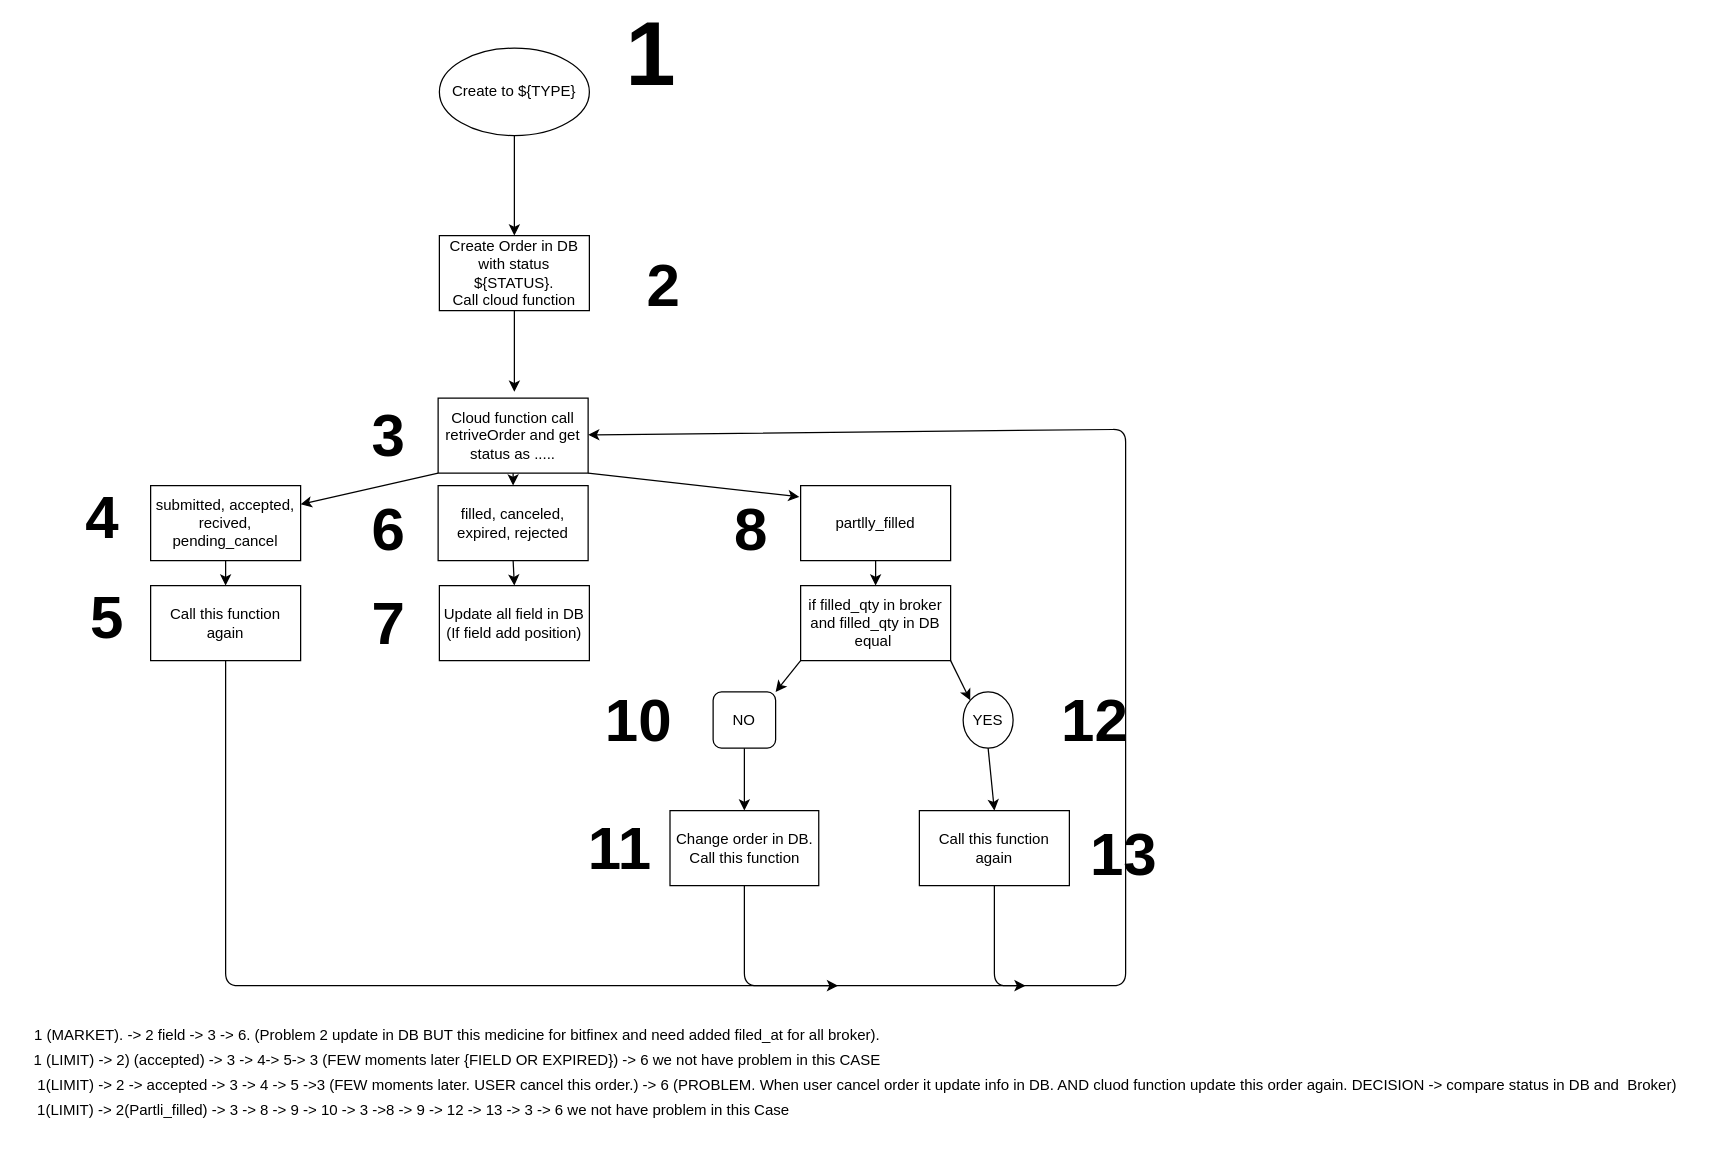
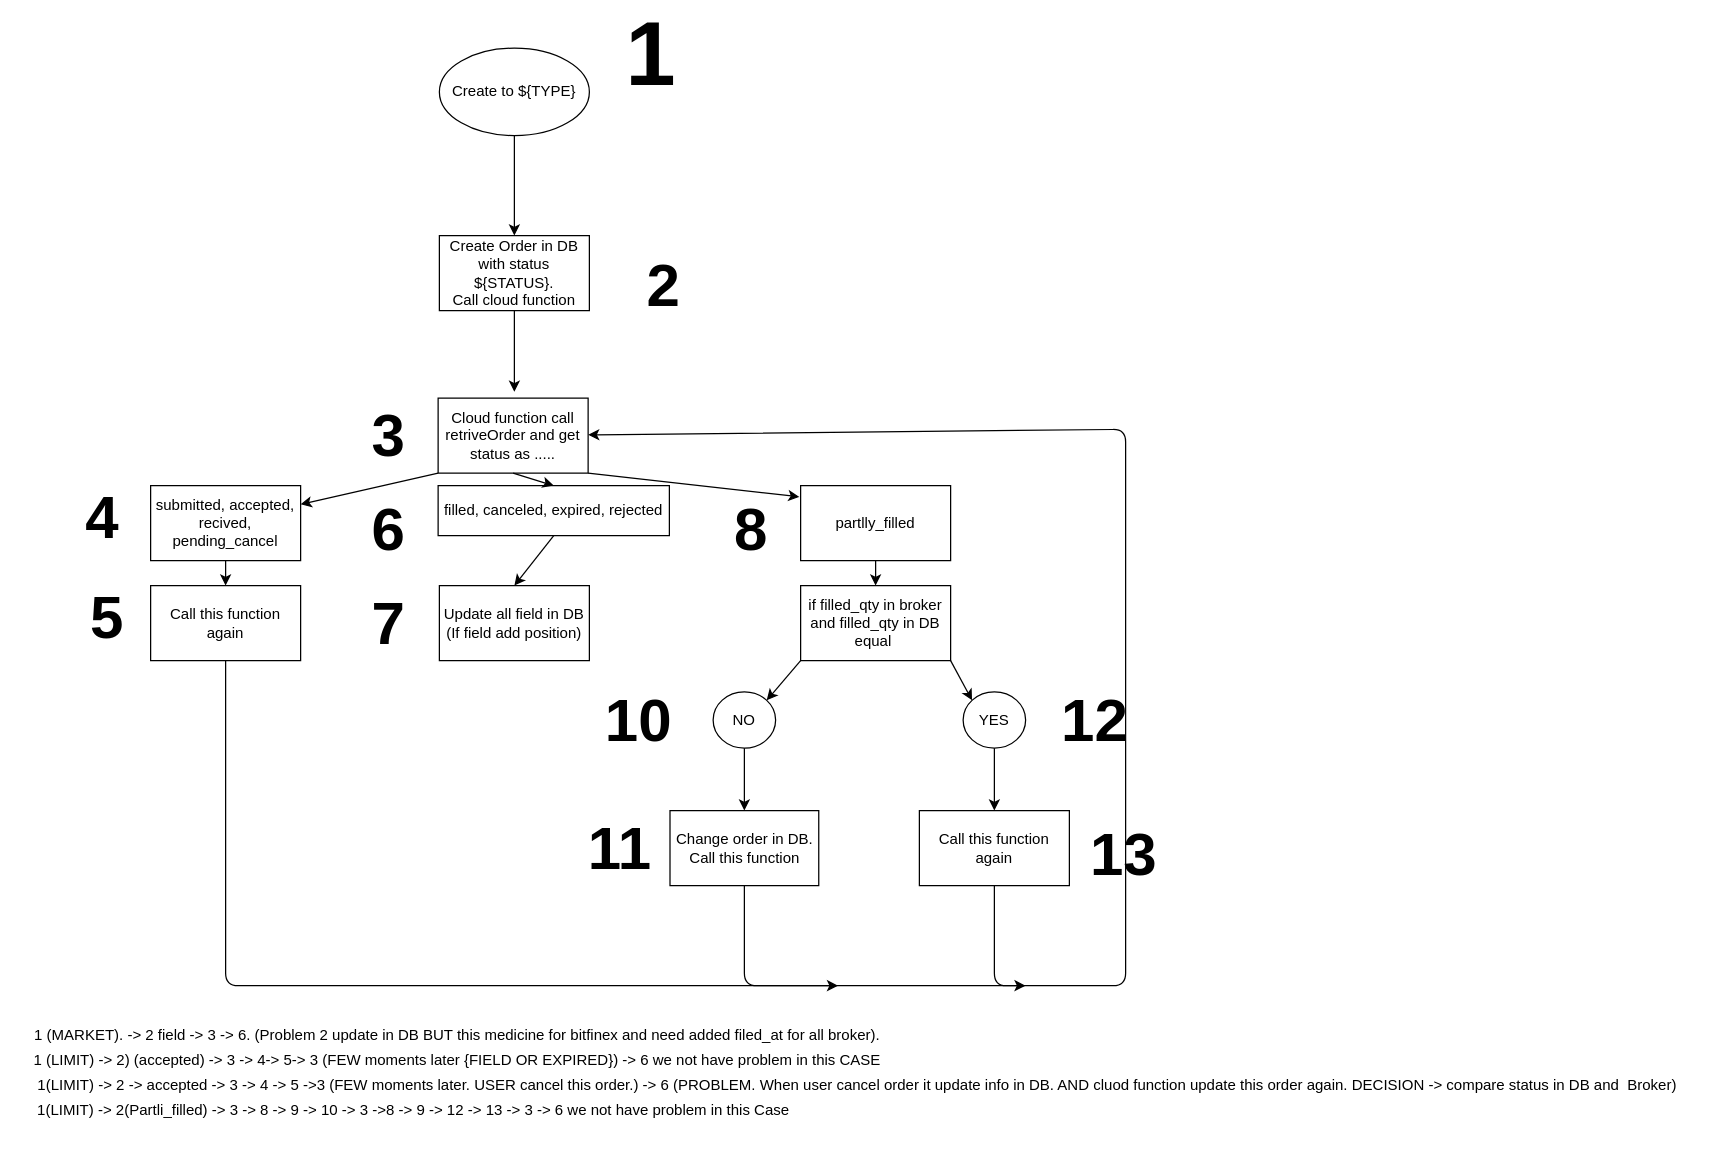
  <mxCell id="0" />
  <mxCell id="1" parent="0" />
  <mxCell id="2" value="Create to ${TYPE}" style="ellipse;whiteSpace=wrap;html=1;" vertex="1" parent="1"><mxGeometry x="351" y="35" width="120" height="70" as="geometry" /></mxCell>
  <mxCell id="3" value="" style="endArrow=classic;html=1;exitX=0.5;exitY=1;exitDx=0;exitDy=0;entryX=0.5;entryY=0;entryDx=0;entryDy=0;" edge="1" parent="1" source="2" target="4"><mxGeometry width="50" height="50" relative="1" as="geometry"><mxPoint x="270" y="345" as="sourcePoint" /><mxPoint x="410" y="135" as="targetPoint" /></mxGeometry></mxCell>
  <mxCell id="4" value="Create Order in DB with status ${STATUS}.&lt;br&gt;Call cloud function" style="rounded=0;whiteSpace=wrap;html=1;" vertex="1" parent="1"><mxGeometry x="351" y="185" width="120" height="60" as="geometry" /></mxCell>
  <mxCell id="5" value="Cloud function call retriveOrder and get status as ....." style="rounded=0;whiteSpace=wrap;html=1;" vertex="1" parent="1"><mxGeometry x="350" y="315" width="120" height="60" as="geometry" /></mxCell>
  <mxCell id="6" value="submitted, accepted, recived, pending_cancel" style="rounded=0;whiteSpace=wrap;html=1;" vertex="1" parent="1"><mxGeometry x="120" y="385" width="120" height="60" as="geometry" /></mxCell>
  <mxCell id="7" value="" style="endArrow=classic;html=1;exitX=0.5;exitY=1;exitDx=0;exitDy=0;" edge="1" parent="1" source="4"><mxGeometry width="50" height="50" relative="1" as="geometry"><mxPoint x="270" y="315" as="sourcePoint" /><mxPoint x="411" y="310" as="targetPoint" /><Array as="points" /></mxGeometry></mxCell>
  <mxCell id="8" value="" style="endArrow=classic;html=1;entryX=1;entryY=0.25;entryDx=0;entryDy=0;exitX=0;exitY=1;exitDx=0;exitDy=0;" edge="1" parent="1" source="5" target="6"><mxGeometry width="50" height="50" relative="1" as="geometry"><mxPoint x="270" y="305" as="sourcePoint" /><mxPoint x="320" y="255" as="targetPoint" /></mxGeometry></mxCell>
  <mxCell id="9" value="Call this function again" style="rounded=0;whiteSpace=wrap;html=1;" vertex="1" parent="1"><mxGeometry x="735" y="645" width="120" height="60" as="geometry" /></mxCell>
- <mxCell id="10" value="filled, canceled, expired, rejected" style="rounded=0;whiteSpace=wrap;html=1;" vertex="1" parent="1"><mxGeometry x="350" y="385" width="120" height="60" as="geometry" /></mxCell>
+ <mxCell id="10" value="filled, canceled, expired, rejected" style="rounded=0;whiteSpace=wrap;html=1;" vertex="1" parent="1"><mxGeometry x="350" y="385" width="185" height="40" as="geometry" /></mxCell>
  <mxCell id="11" value="partlly_filled" style="rounded=0;whiteSpace=wrap;html=1;" vertex="1" parent="1"><mxGeometry x="640" y="385" width="120" height="60" as="geometry" /></mxCell>
  <mxCell id="12" value="if filled_qty in broker and filled_qty in DB equal&amp;nbsp;" style="rounded=0;whiteSpace=wrap;html=1;" vertex="1" parent="1"><mxGeometry x="640" y="465" width="120" height="60" as="geometry" /></mxCell>
  <mxCell id="13" value="Change order in DB.&lt;br&gt;Call this function" style="rounded=0;whiteSpace=wrap;html=1;" vertex="1" parent="1"><mxGeometry x="535.5" y="645" width="119" height="60" as="geometry" /></mxCell>
- <mxCell id="14" value="YES" style="ellipse;whiteSpace=wrap;html=1;" vertex="1" parent="1"><mxGeometry x="770" y="550" width="40" height="45" as="geometry" /></mxCell>
- <mxCell id="15" value="NO" style="whiteSpace=wrap;html=1;rounded=1;" vertex="1" parent="1"><mxGeometry x="570" y="550" width="50" height="45" as="geometry" /></mxCell>
+ <mxCell id="14" value="YES" style="ellipse;whiteSpace=wrap;html=1;" vertex="1" parent="1"><mxGeometry x="770" y="550" width="50" height="45" as="geometry" /></mxCell>
+ <mxCell id="15" value="NO" style="ellipse;whiteSpace=wrap;html=1;" vertex="1" parent="1"><mxGeometry x="570" y="550" width="50" height="45" as="geometry" /></mxCell>
  <mxCell id="16" value="" style="endArrow=classic;html=1;entryX=-0.008;entryY=0.15;entryDx=0;entryDy=0;entryPerimeter=0;exitX=1;exitY=1;exitDx=0;exitDy=0;" edge="1" parent="1" source="5" target="11"><mxGeometry width="50" height="50" relative="1" as="geometry"><mxPoint x="390" y="495" as="sourcePoint" /><mxPoint x="440" y="445" as="targetPoint" /></mxGeometry></mxCell>
  <mxCell id="17" value="" style="endArrow=classic;html=1;exitX=0.5;exitY=1;exitDx=0;exitDy=0;" edge="1" parent="1" source="11" target="12"><mxGeometry width="50" height="50" relative="1" as="geometry"><mxPoint x="390" y="495" as="sourcePoint" /><mxPoint x="440" y="445" as="targetPoint" /></mxGeometry></mxCell>
  <mxCell id="18" value="" style="endArrow=classic;html=1;entryX=1;entryY=0;entryDx=0;entryDy=0;exitX=0;exitY=1;exitDx=0;exitDy=0;" edge="1" parent="1" source="12" target="15"><mxGeometry width="50" height="50" relative="1" as="geometry"><mxPoint x="390" y="495" as="sourcePoint" /><mxPoint x="440" y="445" as="targetPoint" /></mxGeometry></mxCell>
  <mxCell id="19" value="" style="endArrow=classic;html=1;entryX=0;entryY=0;entryDx=0;entryDy=0;exitX=1;exitY=1;exitDx=0;exitDy=0;" edge="1" parent="1" source="12" target="14"><mxGeometry width="50" height="50" relative="1" as="geometry"><mxPoint x="390" y="495" as="sourcePoint" /><mxPoint x="440" y="445" as="targetPoint" /></mxGeometry></mxCell>
  <mxCell id="20" value="" style="endArrow=classic;html=1;entryX=0.5;entryY=0;entryDx=0;entryDy=0;exitX=0.5;exitY=1;exitDx=0;exitDy=0;" edge="1" parent="1" source="15" target="13"><mxGeometry width="50" height="50" relative="1" as="geometry"><mxPoint x="390" y="495" as="sourcePoint" /><mxPoint x="440" y="445" as="targetPoint" /></mxGeometry></mxCell>
  <mxCell id="21" value="" style="endArrow=classic;html=1;entryX=0.5;entryY=0;entryDx=0;entryDy=0;exitX=0.5;exitY=1;exitDx=0;exitDy=0;" edge="1" parent="1" source="14" target="9"><mxGeometry width="50" height="50" relative="1" as="geometry"><mxPoint x="390" y="495" as="sourcePoint" /><mxPoint x="440" y="445" as="targetPoint" /></mxGeometry></mxCell>
  <mxCell id="22" value="" style="endArrow=classic;html=1;entryX=0.5;entryY=0;entryDx=0;entryDy=0;exitX=0.5;exitY=1;exitDx=0;exitDy=0;" edge="1" parent="1" source="5" target="10"><mxGeometry width="50" height="50" relative="1" as="geometry"><mxPoint x="390" y="495" as="sourcePoint" /><mxPoint x="440" y="445" as="targetPoint" /></mxGeometry></mxCell>
  <mxCell id="23" value="Call this function again" style="rounded=0;whiteSpace=wrap;html=1;" vertex="1" parent="1"><mxGeometry x="120" y="465" width="120" height="60" as="geometry" /></mxCell>
  <mxCell id="24" value="" style="endArrow=classic;html=1;exitX=0.5;exitY=1;exitDx=0;exitDy=0;" edge="1" parent="1" source="6" target="23"><mxGeometry width="50" height="50" relative="1" as="geometry"><mxPoint x="390" y="495" as="sourcePoint" /><mxPoint x="440" y="445" as="targetPoint" /></mxGeometry></mxCell>
  <mxCell id="25" value="Update all field in DB&lt;br&gt;(If field add position)" style="rounded=0;whiteSpace=wrap;html=1;" vertex="1" parent="1"><mxGeometry x="351" y="465" width="120" height="60" as="geometry" /></mxCell>
  <mxCell id="26" value="" style="endArrow=classic;html=1;exitX=0.5;exitY=1;exitDx=0;exitDy=0;" edge="1" parent="1" source="13" target="5"><mxGeometry width="50" height="50" relative="1" as="geometry"><mxPoint x="390" y="495" as="sourcePoint" /><mxPoint x="440" y="445" as="targetPoint" /><Array as="points"><mxPoint x="595" y="785" /><mxPoint x="650" y="785" /><mxPoint x="900" y="785" /><mxPoint x="900" y="340" /></Array></mxGeometry></mxCell>
  <mxCell id="27" value="" style="endArrow=classic;html=1;exitX=0.5;exitY=1;exitDx=0;exitDy=0;" edge="1" parent="1" source="9"><mxGeometry width="50" height="50" relative="1" as="geometry"><mxPoint x="675" y="745" as="sourcePoint" /><mxPoint x="820" y="785" as="targetPoint" /><Array as="points"><mxPoint x="795" y="785" /></Array></mxGeometry></mxCell>
  <mxCell id="28" value="" style="endArrow=classic;html=1;exitX=0.5;exitY=1;exitDx=0;exitDy=0;" edge="1" parent="1" source="23"><mxGeometry width="50" height="50" relative="1" as="geometry"><mxPoint x="340" y="495" as="sourcePoint" /><mxPoint x="670" y="785" as="targetPoint" /><Array as="points"><mxPoint x="180" y="785" /></Array></mxGeometry></mxCell>
  <mxCell id="29" value="" style="endArrow=classic;html=1;entryX=0.5;entryY=0;entryDx=0;entryDy=0;exitX=0.5;exitY=1;exitDx=0;exitDy=0;" edge="1" parent="1" source="10" target="25"><mxGeometry width="50" height="50" relative="1" as="geometry"><mxPoint x="330" y="565" as="sourcePoint" /><mxPoint x="380" y="515" as="targetPoint" /></mxGeometry></mxCell>
  <mxCell id="30" value="&lt;b&gt;&lt;font style=&quot;font-size: 72px&quot;&gt;1&lt;/font&gt;&lt;/b&gt;" style="text;html=1;align=center;verticalAlign=middle;resizable=0;points=[];autosize=1;" vertex="1" parent="1"><mxGeometry x="490" y="20" width="60" height="40" as="geometry" /></mxCell>
  <mxCell id="31" value="&lt;font style=&quot;font-size: 48px&quot;&gt;&lt;b&gt;2&lt;/b&gt;&lt;/font&gt;" style="text;html=1;align=center;verticalAlign=middle;resizable=0;points=[];autosize=1;" vertex="1" parent="1"><mxGeometry x="510" y="210" width="40" height="30" as="geometry" /></mxCell>
  <mxCell id="32" value="&lt;span style=&quot;font-size: 48px&quot;&gt;&lt;b&gt;3&lt;/b&gt;&lt;/span&gt;" style="text;html=1;align=center;verticalAlign=middle;resizable=0;points=[];autosize=1;" vertex="1" parent="1"><mxGeometry x="290" y="330" width="40" height="30" as="geometry" /></mxCell>
  <mxCell id="33" value="&lt;span style=&quot;font-size: 48px&quot;&gt;&lt;b&gt;4&lt;/b&gt;&lt;/span&gt;" style="text;html=1;align=center;verticalAlign=middle;resizable=0;points=[];autosize=1;" vertex="1" parent="1"><mxGeometry x="61" y="395" width="40" height="30" as="geometry" /></mxCell>
  <mxCell id="34" value="&lt;div style=&quot;text-align: center&quot;&gt;&lt;font face=&quot;helvetica&quot;&gt;&lt;span style=&quot;font-size: 48px&quot;&gt;&lt;b&gt;5&lt;/b&gt;&lt;/span&gt;&lt;/font&gt;&lt;/div&gt;" style="text;whiteSpace=wrap;html=1;" vertex="1" parent="1"><mxGeometry x="70" y="455" width="50" height="40" as="geometry" /></mxCell>
  <mxCell id="35" value="&lt;span style=&quot;font-size: 48px&quot;&gt;&lt;b&gt;6&lt;/b&gt;&lt;/span&gt;" style="text;html=1;align=center;verticalAlign=middle;resizable=0;points=[];autosize=1;" vertex="1" parent="1"><mxGeometry x="290" y="405" width="40" height="30" as="geometry" /></mxCell>
  <mxCell id="36" value="&lt;span style=&quot;font-size: 48px&quot;&gt;&lt;b&gt;7&lt;/b&gt;&lt;/span&gt;" style="text;html=1;align=center;verticalAlign=middle;resizable=0;points=[];autosize=1;" vertex="1" parent="1"><mxGeometry x="290" y="480" width="40" height="30" as="geometry" /></mxCell>
  <mxCell id="37" value="&lt;span style=&quot;font-size: 48px&quot;&gt;&lt;b&gt;8&lt;/b&gt;&lt;/span&gt;" style="text;html=1;align=center;verticalAlign=middle;resizable=0;points=[];autosize=1;" vertex="1" parent="1"><mxGeometry x="580" y="405" width="40" height="30" as="geometry" /></mxCell>
  <mxCell id="38" value="&lt;span style=&quot;font-size: 48px&quot;&gt;&lt;b&gt;10&lt;/b&gt;&lt;/span&gt;" style="text;html=1;align=center;verticalAlign=middle;resizable=0;points=[];autosize=1;" vertex="1" parent="1"><mxGeometry x="475" y="557.5" width="70" height="30" as="geometry" /></mxCell>
  <mxCell id="39" value="&lt;span style=&quot;font-size: 48px&quot;&gt;&lt;b&gt;11&lt;/b&gt;&lt;/span&gt;" style="text;html=1;align=center;verticalAlign=middle;resizable=0;points=[];autosize=1;" vertex="1" parent="1"><mxGeometry x="460" y="660" width="70" height="30" as="geometry" /></mxCell>
  <mxCell id="40" value="&lt;span style=&quot;font-size: 48px&quot;&gt;&lt;b&gt;12&lt;/b&gt;&lt;/span&gt;" style="text;html=1;align=center;verticalAlign=middle;resizable=0;points=[];autosize=1;" vertex="1" parent="1"><mxGeometry x="840" y="557.5" width="70" height="30" as="geometry" /></mxCell>
  <mxCell id="41" value="&lt;div style=&quot;text-align: center&quot;&gt;&lt;font face=&quot;helvetica&quot;&gt;&lt;span style=&quot;font-size: 48px&quot;&gt;&lt;b&gt;13&lt;/b&gt;&lt;/span&gt;&lt;/font&gt;&lt;/div&gt;&lt;div style=&quot;text-align: center&quot;&gt;&lt;font face=&quot;helvetica&quot;&gt;&lt;span style=&quot;font-size: 48px&quot;&gt;&lt;b&gt;&lt;br&gt;&lt;/b&gt;&lt;/span&gt;&lt;/font&gt;&lt;/div&gt;" style="text;whiteSpace=wrap;html=1;" vertex="1" parent="1"><mxGeometry x="870" y="645" width="80" height="40" as="geometry" /></mxCell>
  <mxCell id="42" value="1 (MARKET). -&amp;gt; 2 field -&amp;gt; 3 -&amp;gt; 6. (Problem 2 update in DB BUT this medicine for bitfinex and need added filed_at for all broker)." style="text;html=1;align=center;verticalAlign=middle;resizable=0;points=[];autosize=1;" vertex="1" parent="1"><mxGeometry y="815" width="690" height="20" as="geometry" x="20" /></mxCell>
  <mxCell id="43" value="1 (LIMIT) -&amp;gt; 2) (accepted) -&amp;gt; 3 -&amp;gt; 4-&amp;gt; 5-&amp;gt; 3 (FEW moments later {FIELD OR EXPIRED}) -&amp;gt; 6 we not have problem in this CASE" style="text;html=1;align=center;verticalAlign=middle;resizable=0;points=[];autosize=1;" vertex="1" parent="1"><mxGeometry y="835" width="690" height="20" as="geometry" x="20" /></mxCell>
  <mxCell id="44" value="1(LIMIT) -&amp;gt; 2 -&amp;gt; accepted -&amp;gt; 3 -&amp;gt; 4 -&amp;gt; 5 -&amp;gt;3 (FEW moments later. USER cancel this order.) -&amp;gt; 6 (PROBLEM. When user cancel order it update info in DB. AND cluod function update this order again. DECISION -&amp;gt; compare status in DB and&amp;nbsp; Broker)" style="text;html=1;align=center;verticalAlign=middle;resizable=0;points=[];autosize=1;" vertex="1" parent="1"><mxGeometry y="855" width="1330" height="20" as="geometry" x="20" /></mxCell>
  <mxCell id="45" value="1(LIMIT) -&amp;gt; 2(Partli_filled) -&amp;gt; 3 -&amp;gt; 8 -&amp;gt; 9 -&amp;gt; 10 -&amp;gt; 3 -&amp;gt;8 -&amp;gt; 9 -&amp;gt; 12 -&amp;gt; 13 -&amp;gt; 3 -&amp;gt; 6 we not have problem in this Case" style="text;html=1;align=center;verticalAlign=middle;resizable=0;points=[];autosize=1;" vertex="1" parent="1"><mxGeometry y="875" width="620" height="20" as="geometry" x="20" /></mxCell>
